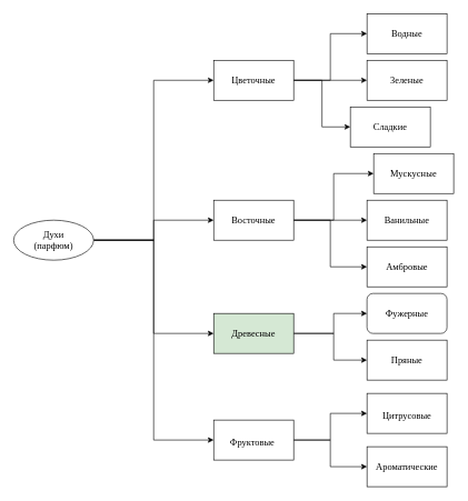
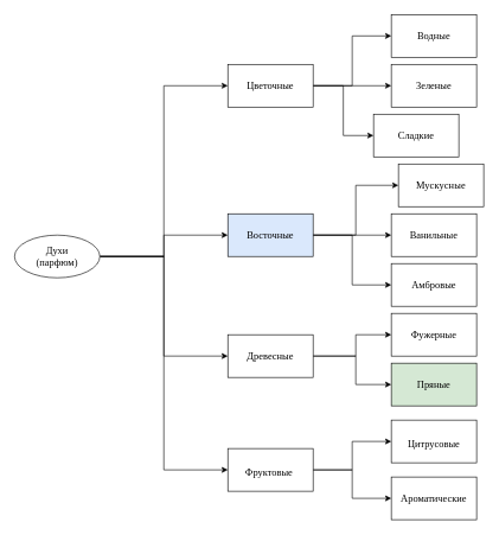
  <mxCell id="0" />
  <mxCell id="1" parent="0" />
  <mxCell id="2" style="edgeStyle=orthogonalEdgeStyle;rounded=0;orthogonalLoop=1;jettySize=auto;html=1;exitX=1;exitY=0.5;exitDx=0;exitDy=0;entryX=0;entryY=0.5;entryDx=0;entryDy=0;labelBackgroundColor=none;fontColor=default;fontSize=14;fontFamily=Times New Roman;labelBorderColor=none;" edge="1" parent="1" source="6" target="10"><mxGeometry relative="1" as="geometry" /></mxCell>
  <mxCell id="3" style="edgeStyle=orthogonalEdgeStyle;rounded=0;orthogonalLoop=1;jettySize=auto;html=1;entryX=0;entryY=0.5;entryDx=0;entryDy=0;labelBackgroundColor=none;fontColor=default;fontSize=14;fontFamily=Times New Roman;labelBorderColor=none;" edge="1" parent="1" source="6" target="14"><mxGeometry relative="1" as="geometry" /></mxCell>
  <mxCell id="4" style="edgeStyle=orthogonalEdgeStyle;rounded=0;orthogonalLoop=1;jettySize=auto;html=1;exitX=1;exitY=0.5;exitDx=0;exitDy=0;entryX=0;entryY=0.5;entryDx=0;entryDy=0;labelBackgroundColor=none;fontColor=default;fontSize=14;fontFamily=Times New Roman;labelBorderColor=none;" edge="1" parent="1" source="6" target="17"><mxGeometry relative="1" as="geometry" /></mxCell>
  <mxCell id="5" style="edgeStyle=orthogonalEdgeStyle;rounded=0;orthogonalLoop=1;jettySize=auto;html=1;exitX=1;exitY=0.5;exitDx=0;exitDy=0;entryX=1;entryY=0.5;entryDx=0;entryDy=0;" edge="1" parent="1" source="6" target="20"><mxGeometry relative="1" as="geometry" /></mxCell>
  <mxCell id="6" value="&lt;font style=&quot;font-size: 14px;&quot;&gt;Духи&lt;br style=&quot;font-size: 14px;&quot;&gt;(парфюм)&lt;/font&gt;" style="ellipse;whiteSpace=wrap;html=1;labelBackgroundColor=none;fontColor=default;fontSize=14;fontFamily=Times New Roman;labelBorderColor=none;" vertex="1" parent="1"><mxGeometry x="20" y="330" width="120" height="60" as="geometry" /></mxCell>
  <mxCell id="7" style="edgeStyle=orthogonalEdgeStyle;rounded=0;orthogonalLoop=1;jettySize=auto;html=1;exitX=1;exitY=0.5;exitDx=0;exitDy=0;entryX=0;entryY=0.5;entryDx=0;entryDy=0;labelBackgroundColor=none;labelBorderColor=none;fontSize=14;fontFamily=Times New Roman;fontColor=default;" edge="1" parent="1" source="10" target="29"><mxGeometry relative="1" as="geometry" /></mxCell>
  <mxCell id="8" style="edgeStyle=orthogonalEdgeStyle;rounded=0;orthogonalLoop=1;jettySize=auto;html=1;exitX=1;exitY=0.5;exitDx=0;exitDy=0;entryX=0;entryY=0.5;entryDx=0;entryDy=0;labelBackgroundColor=none;labelBorderColor=none;fontSize=14;fontFamily=Times New Roman;fontColor=default;" edge="1" parent="1" source="10" target="28"><mxGeometry relative="1" as="geometry" /></mxCell>
  <mxCell id="9" style="edgeStyle=orthogonalEdgeStyle;rounded=0;orthogonalLoop=1;jettySize=auto;html=1;exitX=1;exitY=0.5;exitDx=0;exitDy=0;entryX=0;entryY=0.5;entryDx=0;entryDy=0;labelBackgroundColor=none;labelBorderColor=none;fontSize=14;fontFamily=Times New Roman;fontColor=default;" edge="1" parent="1" source="10" target="27"><mxGeometry relative="1" as="geometry" /></mxCell>
  <mxCell id="10" value="&lt;div style=&quot;font-size: 14px; line-height: 19px; white-space: pre;&quot;&gt;Цветочные&lt;/div&gt;" style="rounded=0;whiteSpace=wrap;html=1;labelBackgroundColor=none;fontColor=default;fontSize=14;fontFamily=Times New Roman;labelBorderColor=none;" vertex="1" parent="1"><mxGeometry x="320" y="90" width="120" height="60" as="geometry" /></mxCell>
  <mxCell id="11" style="edgeStyle=orthogonalEdgeStyle;rounded=0;orthogonalLoop=1;jettySize=auto;html=1;exitX=1;exitY=0.5;exitDx=0;exitDy=0;entryX=0;entryY=0.5;entryDx=0;entryDy=0;labelBackgroundColor=none;labelBorderColor=none;fontSize=14;fontFamily=Times New Roman;fontColor=default;" edge="1" parent="1" source="14" target="25"><mxGeometry relative="1" as="geometry" /></mxCell>
  <mxCell id="12" style="edgeStyle=orthogonalEdgeStyle;rounded=0;orthogonalLoop=1;jettySize=auto;html=1;exitX=1;exitY=0.5;exitDx=0;exitDy=0;entryX=0;entryY=0.5;entryDx=0;entryDy=0;labelBackgroundColor=none;labelBorderColor=none;fontSize=14;fontFamily=Times New Roman;fontColor=default;" edge="1" parent="1" source="14" target="26"><mxGeometry relative="1" as="geometry" /></mxCell>
  <mxCell id="13" style="edgeStyle=orthogonalEdgeStyle;rounded=0;orthogonalLoop=1;jettySize=auto;html=1;exitX=1;exitY=0.5;exitDx=0;exitDy=0;entryX=0;entryY=0.5;entryDx=0;entryDy=0;fontSize=14;fontFamily=Times New Roman;" edge="1" parent="1" source="14" target="30"><mxGeometry relative="1" as="geometry" /></mxCell>
- <mxCell id="14" value="&lt;div style=&quot;font-size: 14px; line-height: 19px; white-space: pre;&quot;&gt;Восточные&lt;/div&gt;" style="rounded=0;whiteSpace=wrap;html=1;labelBackgroundColor=none;fontColor=default;fontSize=14;fontFamily=Times New Roman;labelBorderColor=none;" vertex="1" parent="1"><mxGeometry x="320" y="300" width="120" height="60" as="geometry" /></mxCell>
+ <mxCell id="14" value="&lt;div style=&quot;font-size: 14px; line-height: 19px; white-space: pre;&quot;&gt;Восточные&lt;/div&gt;" style="rounded=0;whiteSpace=wrap;html=1;labelBackgroundColor=none;fontColor=default;fontSize=14;fontFamily=Times New Roman;labelBorderColor=none;fillColor=#dae8fc;" vertex="1" parent="1"><mxGeometry x="320" y="300" width="120" height="60" as="geometry" /></mxCell>
  <mxCell id="15" style="edgeStyle=orthogonalEdgeStyle;rounded=0;orthogonalLoop=1;jettySize=auto;html=1;exitX=1;exitY=0.5;exitDx=0;exitDy=0;labelBackgroundColor=none;labelBorderColor=none;fontSize=14;fontFamily=Times New Roman;fontColor=default;" edge="1" parent="1" source="17" target="23"><mxGeometry relative="1" as="geometry"><Array as="points"><mxPoint x="500" y="500" /><mxPoint x="500" y="470" /></Array></mxGeometry></mxCell>
  <mxCell id="16" style="edgeStyle=orthogonalEdgeStyle;rounded=0;orthogonalLoop=1;jettySize=auto;html=1;exitX=1;exitY=0.5;exitDx=0;exitDy=0;entryX=0;entryY=0.5;entryDx=0;entryDy=0;labelBackgroundColor=none;labelBorderColor=none;fontSize=14;fontFamily=Times New Roman;fontColor=default;" edge="1" parent="1" source="17" target="24"><mxGeometry relative="1" as="geometry"><Array as="points"><mxPoint x="500" y="500" /><mxPoint x="500" y="540" /></Array></mxGeometry></mxCell>
- <mxCell id="17" value="&lt;div style=&quot;font-size: 14px; line-height: 19px; white-space: pre;&quot;&gt;Древесные&lt;/div&gt;" style="rounded=0;whiteSpace=wrap;html=1;labelBackgroundColor=none;fontColor=default;fontSize=14;fontFamily=Times New Roman;labelBorderColor=none;fillColor=#d5e8d4;" vertex="1" parent="1"><mxGeometry x="320" y="470" width="120" height="60" as="geometry" /></mxCell>
+ <mxCell id="17" value="&lt;div style=&quot;font-size: 14px; line-height: 19px; white-space: pre;&quot;&gt;Древесные&lt;/div&gt;" style="rounded=0;whiteSpace=wrap;html=1;labelBackgroundColor=none;fontColor=default;fontSize=14;fontFamily=Times New Roman;labelBorderColor=none;" vertex="1" parent="1"><mxGeometry x="320" y="470" width="120" height="60" as="geometry" /></mxCell>
  <mxCell id="18" style="edgeStyle=orthogonalEdgeStyle;rounded=0;orthogonalLoop=1;jettySize=auto;html=1;exitX=0;exitY=0.5;exitDx=0;exitDy=0;entryX=0;entryY=0.5;entryDx=0;entryDy=0;" edge="1" parent="1" source="20" target="21"><mxGeometry relative="1" as="geometry" /></mxCell>
  <mxCell id="19" style="edgeStyle=orthogonalEdgeStyle;rounded=0;orthogonalLoop=1;jettySize=auto;html=1;exitX=0;exitY=0.5;exitDx=0;exitDy=0;entryX=0;entryY=0.5;entryDx=0;entryDy=0;" edge="1" parent="1" source="20" target="22"><mxGeometry relative="1" as="geometry" /></mxCell>
  <mxCell id="20" value="&lt;div style=&quot;line-height: 19px; white-space: pre;&quot;&gt;&lt;h3 style=&quot;box-sizing: border-box; margin: 33px 0px 25px; padding: 0px; font-weight: 400; line-height: 1.126em; color: var(--white_text_black); text-align: start; white-space: normal; background-color: rgb(255, 255, 255);&quot;&gt;&lt;span style=&quot;font-size: 14px; color: var(--white_text_black);&quot;&gt;Фруктовые&amp;nbsp;&lt;/span&gt;&lt;br&gt;&lt;/h3&gt;&lt;/div&gt;" style="rounded=0;whiteSpace=wrap;html=1;labelBackgroundColor=none;fontColor=default;fontSize=14;fontFamily=Times New Roman;labelBorderColor=none;verticalAlign=middle;direction=west;" vertex="1" parent="1"><mxGeometry x="320" y="630" width="120" height="60" as="geometry" /></mxCell>
  <mxCell id="21" value="&lt;div style=&quot;line-height: 19px; white-space: pre;&quot;&gt;&lt;h3 style=&quot;box-sizing: border-box; margin: 33px 0px 25px; padding: 0px; font-weight: 400; line-height: 1.126em; color: var(--white_text_black); text-align: start; white-space: normal; background-color: rgb(255, 255, 255);&quot;&gt;&lt;font face=&quot;Times New Roman&quot; style=&quot;font-size: 14px;&quot;&gt;Цитрусовые&lt;/font&gt;&lt;/h3&gt;&lt;/div&gt;" style="rounded=0;whiteSpace=wrap;html=1;labelBackgroundColor=none;labelBorderColor=none;fontSize=14;fontFamily=Times New Roman;fontColor=default;" vertex="1" parent="1"><mxGeometry x="550" y="590" width="120" height="60" as="geometry" /></mxCell>
  <mxCell id="22" value="&lt;div style=&quot;font-size: 14px; line-height: 19px; white-space: pre;&quot;&gt;Ароматические&lt;/div&gt;" style="rounded=0;whiteSpace=wrap;html=1;labelBackgroundColor=none;labelBorderColor=none;fontSize=14;fontFamily=Times New Roman;fontColor=default;" vertex="1" parent="1"><mxGeometry x="550" y="670" width="120" height="60" as="geometry" /></mxCell>
- <mxCell id="23" value="&lt;div style=&quot;font-size: 14px; line-height: 19px; white-space: pre;&quot;&gt;Фужерные&lt;/div&gt;" style="whiteSpace=wrap;html=1;labelBackgroundColor=none;labelBorderColor=none;fontSize=14;fontFamily=Times New Roman;fontColor=default;rounded=1;" vertex="1" parent="1"><mxGeometry x="550" y="440" width="120" height="60" as="geometry" /></mxCell>
- <mxCell id="24" value="&lt;div style=&quot;font-size: 14px; line-height: 19px; white-space: pre;&quot;&gt;Пряные&lt;/div&gt;" style="rounded=0;whiteSpace=wrap;html=1;labelBackgroundColor=none;labelBorderColor=none;fontSize=14;fontFamily=Times New Roman;fontColor=default;" vertex="1" parent="1"><mxGeometry x="550" y="510" width="120" height="60" as="geometry" /></mxCell>
+ <mxCell id="23" value="&lt;div style=&quot;font-size: 14px; line-height: 19px; white-space: pre;&quot;&gt;Фужерные&lt;/div&gt;" style="rounded=0;whiteSpace=wrap;html=1;labelBackgroundColor=none;labelBorderColor=none;fontSize=14;fontFamily=Times New Roman;fontColor=default;" vertex="1" parent="1"><mxGeometry x="550" y="440" width="120" height="60" as="geometry" /></mxCell>
+ <mxCell id="24" value="&lt;div style=&quot;font-size: 14px; line-height: 19px; white-space: pre;&quot;&gt;Пряные&lt;/div&gt;" style="rounded=0;whiteSpace=wrap;html=1;labelBackgroundColor=none;labelBorderColor=none;fontSize=14;fontFamily=Times New Roman;fontColor=default;fillColor=#d5e8d4;" vertex="1" parent="1"><mxGeometry x="550" y="510" width="120" height="60" as="geometry" /></mxCell>
  <mxCell id="25" value="&lt;div style=&quot;font-size: 14px; line-height: 19px; white-space: pre;&quot;&gt;&lt;span style=&quot;letter-spacing: 0.16px; text-align: left; word-spacing: 1.6px; white-space: normal; background-color: rgb(255, 255, 255);&quot;&gt;&lt;font face=&quot;Times New Roman&quot;&gt;М&lt;/font&gt;&lt;/span&gt;&lt;span style=&quot;background-color: rgb(255, 255, 255); letter-spacing: 0.16px; text-align: left; word-spacing: 1.6px; white-space: normal;&quot;&gt;ускусные&lt;/span&gt;&lt;br&gt;&lt;/div&gt;" style="rounded=0;whiteSpace=wrap;html=1;labelBackgroundColor=none;labelBorderColor=none;fontSize=14;fontFamily=Times New Roman;fontColor=default;" vertex="1" parent="1"><mxGeometry x="560" y="230" width="120" height="60" as="geometry" /></mxCell>
  <mxCell id="26" value="&lt;div style=&quot;font-size: 14px; line-height: 19px; white-space: pre;&quot;&gt;Ванильные&lt;/div&gt;" style="rounded=0;whiteSpace=wrap;html=1;labelBackgroundColor=none;labelBorderColor=none;fontSize=14;fontFamily=Times New Roman;fontColor=default;" vertex="1" parent="1"><mxGeometry x="550" y="300" width="120" height="60" as="geometry" /></mxCell>
  <mxCell id="27" value="&lt;div style=&quot;font-size: 14px; line-height: 19px; white-space: pre;&quot;&gt;Сладкие&lt;/div&gt;" style="rounded=0;whiteSpace=wrap;html=1;labelBackgroundColor=none;labelBorderColor=none;fontSize=14;fontFamily=Times New Roman;fontColor=default;" vertex="1" parent="1"><mxGeometry x="525" y="160" width="120" height="60" as="geometry" /></mxCell>
  <mxCell id="28" value="&lt;div style=&quot;font-size: 14px; line-height: 19px; white-space: pre;&quot;&gt;Зеленые&lt;/div&gt;" style="rounded=0;whiteSpace=wrap;html=1;labelBackgroundColor=none;labelBorderColor=none;fontSize=14;fontFamily=Times New Roman;fontColor=default;" vertex="1" parent="1"><mxGeometry x="550" y="90" width="120" height="60" as="geometry" /></mxCell>
  <mxCell id="29" value="&lt;div style=&quot;font-size: 14px; line-height: 19px; white-space: pre;&quot;&gt;Водные&lt;/div&gt;" style="rounded=0;whiteSpace=wrap;html=1;labelBackgroundColor=none;labelBorderColor=none;fontSize=14;fontFamily=Times New Roman;fontColor=default;" vertex="1" parent="1"><mxGeometry x="550" y="20" width="120" height="60" as="geometry" /></mxCell>
  <mxCell id="30" value="&lt;p style=&quot;font-size: 14px; line-height: 19px;&quot;&gt;&lt;span style=&quot;white-space: pre;&quot;&gt;Амбровые&lt;/span&gt;&lt;br&gt;&lt;/p&gt;" style="rounded=0;whiteSpace=wrap;html=1;labelBackgroundColor=none;labelBorderColor=none;fontSize=14;fontFamily=Times New Roman;fontColor=default;align=center;fontStyle=0" vertex="1" parent="1"><mxGeometry x="550" y="370" width="120" height="60" as="geometry" /></mxCell>
